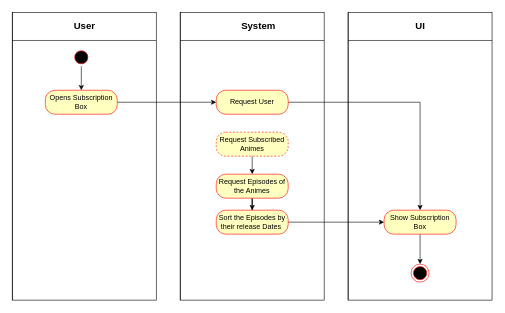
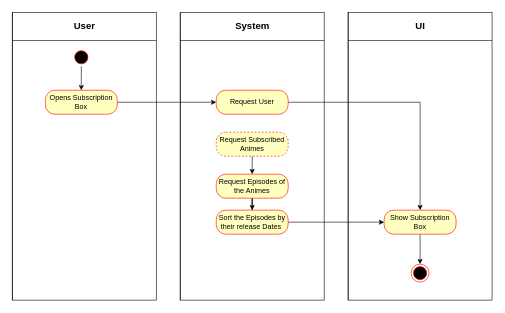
  <mxCell id="0" />
  <mxCell id="1" parent="0" />
  <mxCell id="2" value="" style="shape=internalStorage;whiteSpace=wrap;html=1;backgroundOutline=1;dx=0;dy=47;" vertex="1" parent="1"><mxGeometry width="240" height="480" as="geometry" x="20" y="20" /></mxCell>
  <mxCell id="3" value="&lt;b&gt;&lt;font style=&quot;font-size: 16px&quot;&gt;User&lt;/font&gt;&lt;/b&gt;" style="text;html=1;resizable=0;points=[];autosize=1;align=center;verticalAlign=top;spacingTop=-4;" vertex="1" parent="1"><mxGeometry x="115" y="30" width="50" height="20" as="geometry" /></mxCell>
  <mxCell id="4" value="" style="edgeStyle=orthogonalEdgeStyle;rounded=0;orthogonalLoop=1;jettySize=auto;html=1;" edge="1" parent="1" source="5" target="11"><mxGeometry relative="1" as="geometry" /></mxCell>
  <mxCell id="5" value="" style="ellipse;html=1;shape=startState;fillColor=#000000;strokeColor=#ff0000;" vertex="1" parent="1"><mxGeometry x="120" y="80" width="30" height="30" as="geometry" /></mxCell>
  <mxCell id="6" value="" style="shape=internalStorage;whiteSpace=wrap;html=1;backgroundOutline=1;dx=0;dy=47;" vertex="1" parent="1"><mxGeometry x="300" width="240" height="480" as="geometry" y="20" /></mxCell>
  <mxCell id="7" value="" style="shape=internalStorage;whiteSpace=wrap;html=1;backgroundOutline=1;dx=0;dy=47;" vertex="1" parent="1"><mxGeometry x="580" width="240" height="480" as="geometry" y="20" /></mxCell>
- <mxCell id="8" value="&lt;b&gt;&lt;font style=&quot;font-size: 16px&quot;&gt;System&lt;/font&gt;&lt;/b&gt;" style="text;html=1;resizable=0;points=[];autosize=1;align=center;verticalAlign=top;spacingTop=-4;" vertex="1" parent="1"><mxGeometry x="395" y="30" width="70" height="20" as="geometry" /></mxCell>
+ <mxCell id="8" value="&lt;b&gt;&lt;font style=&quot;font-size: 16px&quot;&gt;System&lt;/font&gt;&lt;/b&gt;" style="text;html=1;resizable=0;points=[];autosize=1;align=center;verticalAlign=top;spacingTop=-4;" vertex="1" parent="1"><mxGeometry x="385" y="30" width="70" height="20" as="geometry" /></mxCell>
  <mxCell id="9" value="&lt;b&gt;&lt;font style=&quot;font-size: 16px&quot;&gt;UI&lt;/font&gt;&lt;/b&gt;" style="text;html=1;resizable=0;points=[];autosize=1;align=center;verticalAlign=top;spacingTop=-4;" vertex="1" parent="1"><mxGeometry x="685" y="30" width="30" height="20" as="geometry" /></mxCell>
  <mxCell id="10" style="edgeStyle=orthogonalEdgeStyle;rounded=0;orthogonalLoop=1;jettySize=auto;html=1;exitX=1;exitY=0.5;exitDx=0;exitDy=0;" edge="1" parent="1" source="11" target="15"><mxGeometry relative="1" as="geometry" /></mxCell>
  <mxCell id="11" value="Opens Subscription Box" style="rounded=1;whiteSpace=wrap;html=1;arcSize=40;fontColor=#000000;fillColor=#ffffc0;strokeColor=#ff0000;" vertex="1" parent="1"><mxGeometry x="75" y="150" width="120" height="40" as="geometry" /></mxCell>
  <mxCell id="12" style="edgeStyle=orthogonalEdgeStyle;rounded=0;orthogonalLoop=1;jettySize=auto;html=1;exitX=0.5;exitY=1;exitDx=0;exitDy=0;entryX=0.5;entryY=0;entryDx=0;entryDy=0;" edge="1" parent="1" source="13" target="22"><mxGeometry relative="1" as="geometry" /></mxCell>
  <mxCell id="13" value="Show Subscription Box" style="rounded=1;whiteSpace=wrap;html=1;arcSize=40;fontColor=#000000;fillColor=#ffffc0;strokeColor=#ff0000;" vertex="1" parent="1"><mxGeometry x="640" y="350" width="120" height="40" as="geometry" /></mxCell>
  <mxCell id="14" value="" style="edgeStyle=orthogonalEdgeStyle;rounded=0;orthogonalLoop=1;jettySize=auto;html=1;" edge="1" parent="1" source="15" target="13"><mxGeometry relative="1" as="geometry" /></mxCell>
  <mxCell id="15" value="Request User" style="rounded=1;whiteSpace=wrap;html=1;arcSize=40;fontColor=#000000;fillColor=#ffffc0;strokeColor=#ff0000;" vertex="1" parent="1"><mxGeometry x="360" y="150" width="120" height="40" as="geometry" /></mxCell>
  <mxCell id="16" style="edgeStyle=orthogonalEdgeStyle;rounded=0;orthogonalLoop=1;jettySize=auto;html=1;exitX=0.5;exitY=1;exitDx=0;exitDy=0;entryX=0.5;entryY=0;entryDx=0;entryDy=0;" edge="1" parent="1" source="17" target="19"><mxGeometry relative="1" as="geometry" /></mxCell>
  <mxCell id="17" value="Request Subscribed Animes" style="rounded=1;whiteSpace=wrap;html=1;arcSize=40;fontColor=#000000;fillColor=#ffffc0;strokeColor=#ff0000;dashed=1;" vertex="1" parent="1"><mxGeometry x="360" y="220" width="120" height="40" as="geometry" /></mxCell>
  <mxCell id="18" value="" style="edgeStyle=orthogonalEdgeStyle;rounded=0;orthogonalLoop=1;jettySize=auto;html=1;" edge="1" parent="1" source="19" target="21"><mxGeometry relative="1" as="geometry" /></mxCell>
  <mxCell id="19" value="Request Episodes of the Animes" style="rounded=1;whiteSpace=wrap;html=1;arcSize=40;fontColor=#000000;fillColor=#ffffc0;strokeColor=#ff0000;" vertex="1" parent="1"><mxGeometry x="360" y="290" width="120" height="40" as="geometry" /></mxCell>
  <mxCell id="20" style="edgeStyle=orthogonalEdgeStyle;rounded=0;orthogonalLoop=1;jettySize=auto;html=1;exitX=1;exitY=0.5;exitDx=0;exitDy=0;entryX=0;entryY=0.5;entryDx=0;entryDy=0;" edge="1" parent="1" source="21" target="13"><mxGeometry relative="1" as="geometry" /></mxCell>
  <mxCell id="21" value="Sort the Episodes by their release Dates&amp;nbsp;" style="rounded=1;whiteSpace=wrap;html=1;arcSize=40;fontColor=#000000;fillColor=#ffffc0;strokeColor=#ff0000;" vertex="1" parent="1"><mxGeometry x="360" y="350" width="120" height="40" as="geometry" /></mxCell>
  <mxCell id="22" value="" style="ellipse;html=1;shape=endState;fillColor=#000000;strokeColor=#ff0000;" vertex="1" parent="1"><mxGeometry x="685" y="440" width="30" height="30" as="geometry" /></mxCell>
